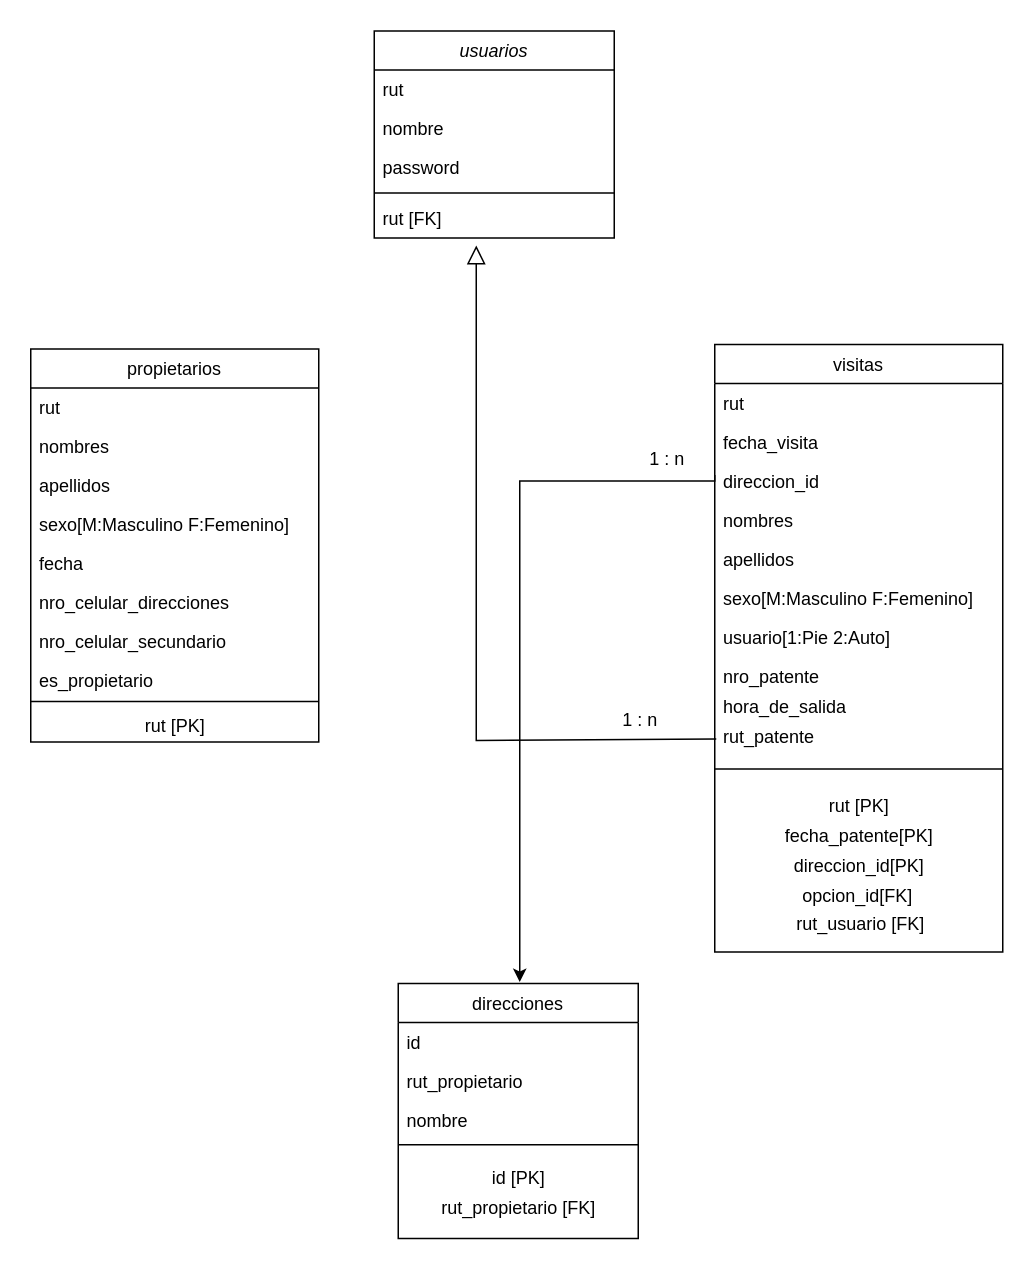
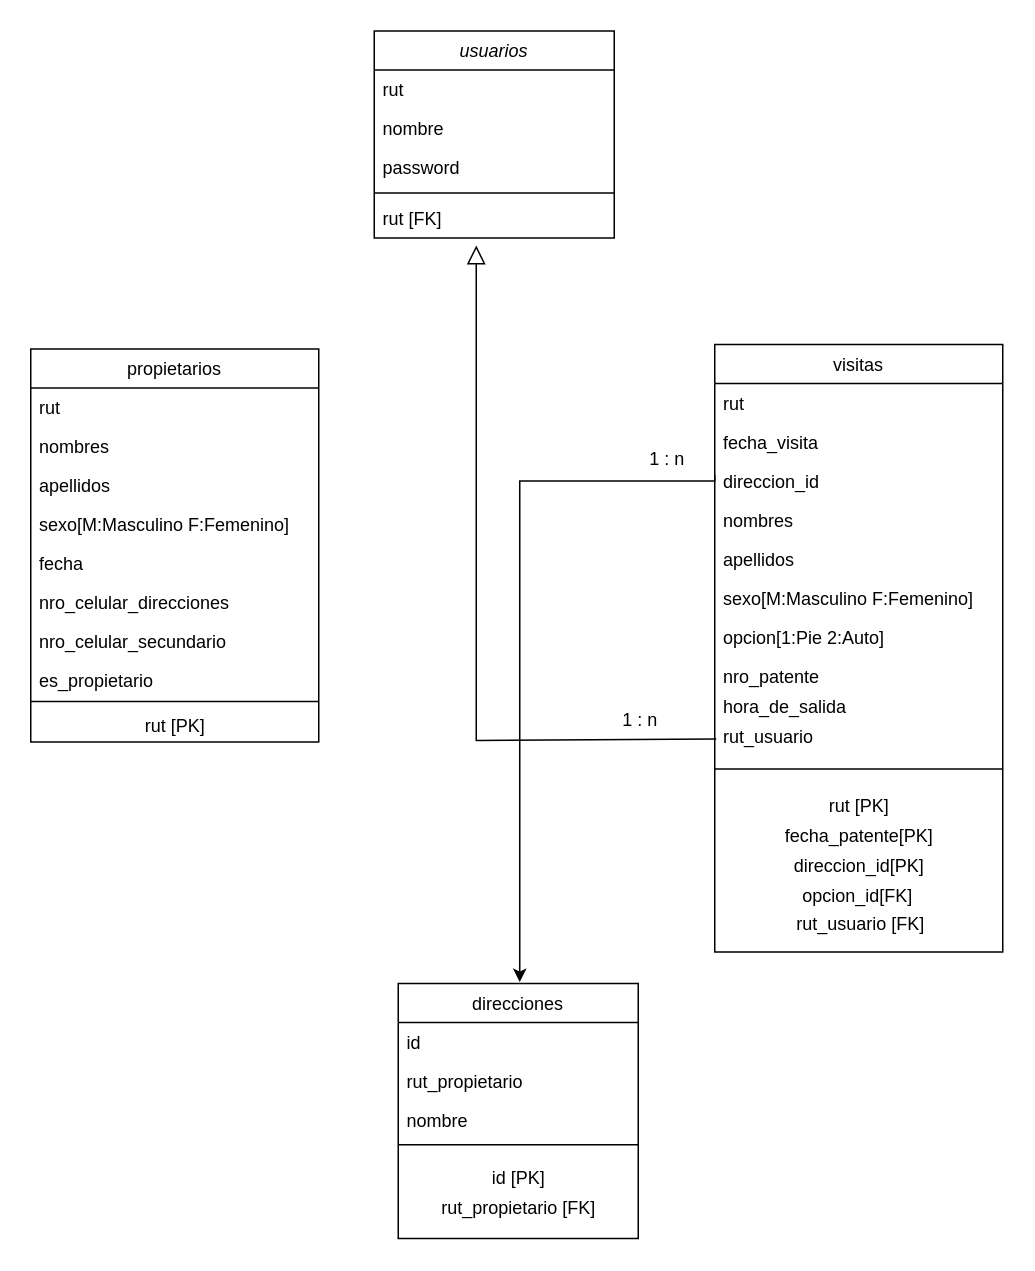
  <mxCell id="0" />
  <mxCell id="1" parent="0" />
  <mxCell id="2" value="usuarios" style="swimlane;fontStyle=2;align=center;verticalAlign=top;childLayout=stackLayout;horizontal=1;startSize=26;horizontalStack=0;resizeParent=1;resizeLast=0;collapsible=1;marginBottom=0;rounded=0;shadow=0;strokeWidth=1;" parent="1" vertex="1"><mxGeometry x="249" y="20" width="160" height="138" as="geometry"><mxRectangle x="230" y="140" width="160" height="26" as="alternateBounds" /></mxGeometry></mxCell>
  <mxCell id="3" value="rut" style="text;align=left;verticalAlign=top;spacingLeft=4;spacingRight=4;overflow=hidden;rotatable=0;points=[[0,0.5],[1,0.5]];portConstraint=eastwest;" parent="2" vertex="1"><mxGeometry y="26" width="160" height="26" as="geometry" /></mxCell>
  <mxCell id="4" value="nombre" style="text;align=left;verticalAlign=top;spacingLeft=4;spacingRight=4;overflow=hidden;rotatable=0;points=[[0,0.5],[1,0.5]];portConstraint=eastwest;rounded=0;shadow=0;html=0;" parent="2" vertex="1"><mxGeometry y="52" width="160" height="26" as="geometry" /></mxCell>
  <mxCell id="5" value="password" style="text;align=left;verticalAlign=top;spacingLeft=4;spacingRight=4;overflow=hidden;rotatable=0;points=[[0,0.5],[1,0.5]];portConstraint=eastwest;rounded=0;shadow=0;html=0;" parent="2" vertex="1"><mxGeometry y="78" width="160" height="26" as="geometry" /></mxCell>
  <mxCell id="6" value="" style="line;html=1;strokeWidth=1;align=left;verticalAlign=middle;spacingTop=-1;spacingLeft=3;spacingRight=3;rotatable=0;labelPosition=right;points=[];portConstraint=eastwest;" parent="2" vertex="1"><mxGeometry y="104" width="160" height="8" as="geometry" /></mxCell>
  <mxCell id="7" value="rut [FK]" style="text;align=left;verticalAlign=top;spacingLeft=4;spacingRight=4;overflow=hidden;rotatable=0;points=[[0,0.5],[1,0.5]];portConstraint=eastwest;" parent="2" vertex="1"><mxGeometry y="112" width="160" height="26" as="geometry" /></mxCell>
  <mxCell id="8" value="visitas" style="swimlane;fontStyle=0;align=center;verticalAlign=top;childLayout=stackLayout;horizontal=1;startSize=26;horizontalStack=0;resizeParent=1;resizeLast=0;collapsible=1;marginBottom=0;rounded=0;shadow=0;strokeWidth=1;" parent="1" vertex="1"><mxGeometry x="476" y="229" width="192" height="405" as="geometry"><mxRectangle x="550" y="140" width="160" height="26" as="alternateBounds" /></mxGeometry></mxCell>
  <mxCell id="9" value="rut" style="text;align=left;verticalAlign=top;spacingLeft=4;spacingRight=4;overflow=hidden;rotatable=0;points=[[0,0.5],[1,0.5]];portConstraint=eastwest;rounded=0;shadow=0;html=0;" parent="8" vertex="1"><mxGeometry y="26" width="192" height="26" as="geometry" /></mxCell>
  <mxCell id="10" value="fecha_visita" style="text;align=left;verticalAlign=top;spacingLeft=4;spacingRight=4;overflow=hidden;rotatable=0;points=[[0,0.5],[1,0.5]];portConstraint=eastwest;rounded=0;shadow=0;html=0;" parent="8" vertex="1"><mxGeometry y="52" width="192" height="26" as="geometry" /></mxCell>
  <mxCell id="11" value="direccion_id" style="text;align=left;verticalAlign=top;spacingLeft=4;spacingRight=4;overflow=hidden;rotatable=0;points=[[0,0.5],[1,0.5]];portConstraint=eastwest;rounded=0;shadow=0;html=0;" parent="8" vertex="1"><mxGeometry y="78" width="192" height="26" as="geometry" /></mxCell>
  <mxCell id="12" value="nombres" style="text;align=left;verticalAlign=top;spacingLeft=4;spacingRight=4;overflow=hidden;rotatable=0;points=[[0,0.5],[1,0.5]];portConstraint=eastwest;" parent="8" vertex="1"><mxGeometry y="104" width="192" height="26" as="geometry" /></mxCell>
  <mxCell id="13" value="apellidos" style="text;align=left;verticalAlign=top;spacingLeft=4;spacingRight=4;overflow=hidden;rotatable=0;points=[[0,0.5],[1,0.5]];portConstraint=eastwest;" parent="8" vertex="1"><mxGeometry y="130" width="192" height="26" as="geometry" /></mxCell>
  <mxCell id="14" value="sexo[M:Masculino F:Femenino]" style="text;align=left;verticalAlign=top;spacingLeft=4;spacingRight=4;overflow=hidden;rotatable=0;points=[[0,0.5],[1,0.5]];portConstraint=eastwest;rounded=0;shadow=0;html=0;" parent="8" vertex="1"><mxGeometry y="156" width="192" height="26" as="geometry" /></mxCell>
- <mxCell id="15" value="usuario[1:Pie 2:Auto]" style="text;align=left;verticalAlign=top;spacingLeft=4;spacingRight=4;overflow=hidden;rotatable=0;points=[[0,0.5],[1,0.5]];portConstraint=eastwest;" parent="8" vertex="1"><mxGeometry y="182" width="192" height="26" as="geometry" /></mxCell>
+ <mxCell id="15" value="opcion[1:Pie 2:Auto]" style="text;align=left;verticalAlign=top;spacingLeft=4;spacingRight=4;overflow=hidden;rotatable=0;points=[[0,0.5],[1,0.5]];portConstraint=eastwest;" parent="8" vertex="1"><mxGeometry y="182" width="192" height="26" as="geometry" /></mxCell>
  <mxCell id="16" value="nro_patente" style="text;align=left;verticalAlign=top;spacingLeft=4;spacingRight=4;overflow=hidden;rotatable=0;points=[[0,0.5],[1,0.5]];portConstraint=eastwest;" parent="8" vertex="1"><mxGeometry y="208" width="192" height="20" as="geometry" /></mxCell>
  <mxCell id="17" value="hora_de_salida" style="text;align=left;verticalAlign=top;spacingLeft=4;spacingRight=4;overflow=hidden;rotatable=0;points=[[0,0.5],[1,0.5]];portConstraint=eastwest;" parent="8" vertex="1"><mxGeometry y="228" width="192" height="20" as="geometry" /></mxCell>
- <mxCell id="18" value="rut_patente" style="text;align=left;verticalAlign=top;spacingLeft=4;spacingRight=4;overflow=hidden;rotatable=0;points=[[0,0.5],[1,0.5]];portConstraint=eastwest;" parent="8" vertex="1"><mxGeometry y="248" width="192" height="20" as="geometry" /></mxCell>
+ <mxCell id="18" value="rut_usuario" style="text;align=left;verticalAlign=top;spacingLeft=4;spacingRight=4;overflow=hidden;rotatable=0;points=[[0,0.5],[1,0.5]];portConstraint=eastwest;" parent="8" vertex="1"><mxGeometry y="248" width="192" height="20" as="geometry" /></mxCell>
  <mxCell id="19" value="" style="line;html=1;strokeWidth=1;align=left;verticalAlign=middle;spacingTop=-1;spacingLeft=3;spacingRight=3;rotatable=0;labelPosition=right;points=[];portConstraint=eastwest;" parent="8" vertex="1"><mxGeometry y="268" width="192" height="30" as="geometry" /></mxCell>
  <mxCell id="20" value="rut [PK]" style="text;html=1;align=center;verticalAlign=middle;resizable=0;points=[];autosize=1;strokeColor=none;fillColor=none;" parent="8" vertex="1"><mxGeometry y="298" width="192" height="20" as="geometry" /></mxCell>
  <mxCell id="21" value="fecha_patente[PK]" style="text;html=1;align=center;verticalAlign=middle;resizable=0;points=[];autosize=1;strokeColor=none;fillColor=none;" parent="8" vertex="1"><mxGeometry y="318" width="192" height="20" as="geometry" /></mxCell>
  <mxCell id="22" value="direccion_id[PK]" style="text;html=1;align=center;verticalAlign=middle;resizable=0;points=[];autosize=1;strokeColor=none;fillColor=none;" parent="8" vertex="1"><mxGeometry y="338" width="192" height="20" as="geometry" /></mxCell>
  <mxCell id="23" style="edgeStyle=elbowEdgeStyle;rounded=0;orthogonalLoop=1;jettySize=auto;elbow=vertical;html=1;entryX=0;entryY=0.5;entryDx=0;entryDy=0;" parent="8" edge="1"><mxGeometry relative="1" as="geometry"><mxPoint y="263" as="sourcePoint" /><mxPoint y="263" as="targetPoint" /></mxGeometry></mxCell>
  <mxCell id="24" value="direcciones" style="swimlane;fontStyle=0;align=center;verticalAlign=top;childLayout=stackLayout;horizontal=1;startSize=26;horizontalStack=0;resizeParent=1;resizeLast=0;collapsible=1;marginBottom=0;rounded=0;shadow=0;strokeWidth=1;" parent="1" vertex="1"><mxGeometry x="265" y="655" width="160" height="170" as="geometry"><mxRectangle x="340" y="380" width="170" height="26" as="alternateBounds" /></mxGeometry></mxCell>
  <mxCell id="25" value="id" style="text;align=left;verticalAlign=top;spacingLeft=4;spacingRight=4;overflow=hidden;rotatable=0;points=[[0,0.5],[1,0.5]];portConstraint=eastwest;" parent="24" vertex="1"><mxGeometry y="26" width="160" height="26" as="geometry" /></mxCell>
  <mxCell id="26" value="rut_propietario" style="text;align=left;verticalAlign=top;spacingLeft=4;spacingRight=4;overflow=hidden;rotatable=0;points=[[0,0.5],[1,0.5]];portConstraint=eastwest;" parent="24" vertex="1"><mxGeometry y="52" width="160" height="26" as="geometry" /></mxCell>
  <mxCell id="27" value="nombre" style="text;align=left;verticalAlign=top;spacingLeft=4;spacingRight=4;overflow=hidden;rotatable=0;points=[[0,0.5],[1,0.5]];portConstraint=eastwest;" vertex="1" parent="24"><mxGeometry y="78" width="160" height="17" as="geometry" /></mxCell>
  <mxCell id="28" value="" style="line;html=1;strokeWidth=1;align=left;verticalAlign=middle;spacingTop=-1;spacingLeft=3;spacingRight=3;rotatable=0;labelPosition=right;points=[];portConstraint=eastwest;" parent="24" vertex="1"><mxGeometry y="95" width="160" height="25" as="geometry" /></mxCell>
  <mxCell id="29" value="id [PK]" style="text;html=1;align=center;verticalAlign=middle;resizable=0;points=[];autosize=1;strokeColor=none;fillColor=none;" parent="24" vertex="1"><mxGeometry y="120" width="160" height="20" as="geometry" /></mxCell>
  <mxCell id="30" value="rut_propietario [FK]" style="text;html=1;align=center;verticalAlign=middle;resizable=0;points=[];autosize=1;strokeColor=none;fillColor=none;" vertex="1" parent="24"><mxGeometry y="140" width="160" height="20" as="geometry" /></mxCell>
  <mxCell id="31" value="propietarios" style="swimlane;fontStyle=0;align=center;verticalAlign=top;childLayout=stackLayout;horizontal=1;startSize=26;horizontalStack=0;resizeParent=1;resizeLast=0;collapsible=1;marginBottom=0;rounded=0;shadow=0;strokeWidth=1;" parent="1" vertex="1"><mxGeometry x="20" y="232" width="192" height="262" as="geometry"><mxRectangle x="550" y="140" width="160" height="26" as="alternateBounds" /></mxGeometry></mxCell>
  <mxCell id="32" value="rut" style="text;align=left;verticalAlign=top;spacingLeft=4;spacingRight=4;overflow=hidden;rotatable=0;points=[[0,0.5],[1,0.5]];portConstraint=eastwest;" parent="31" vertex="1"><mxGeometry y="26" width="192" height="26" as="geometry" /></mxCell>
  <mxCell id="33" value="nombres" style="text;align=left;verticalAlign=top;spacingLeft=4;spacingRight=4;overflow=hidden;rotatable=0;points=[[0,0.5],[1,0.5]];portConstraint=eastwest;rounded=0;shadow=0;html=0;" parent="31" vertex="1"><mxGeometry y="52" width="192" height="26" as="geometry" /></mxCell>
  <mxCell id="34" value="apellidos" style="text;align=left;verticalAlign=top;spacingLeft=4;spacingRight=4;overflow=hidden;rotatable=0;points=[[0,0.5],[1,0.5]];portConstraint=eastwest;rounded=0;shadow=0;html=0;" parent="31" vertex="1"><mxGeometry y="78" width="192" height="26" as="geometry" /></mxCell>
  <mxCell id="35" value="sexo[M:Masculino F:Femenino]" style="text;align=left;verticalAlign=top;spacingLeft=4;spacingRight=4;overflow=hidden;rotatable=0;points=[[0,0.5],[1,0.5]];portConstraint=eastwest;rounded=0;shadow=0;html=0;" parent="31" vertex="1"><mxGeometry y="104" width="192" height="26" as="geometry" /></mxCell>
  <mxCell id="36" value="fecha" style="text;align=left;verticalAlign=top;spacingLeft=4;spacingRight=4;overflow=hidden;rotatable=0;points=[[0,0.5],[1,0.5]];portConstraint=eastwest;" parent="31" vertex="1"><mxGeometry y="130" width="192" height="26" as="geometry" /></mxCell>
  <mxCell id="37" value="nro_celular_direcciones" style="text;align=left;verticalAlign=top;spacingLeft=4;spacingRight=4;overflow=hidden;rotatable=0;points=[[0,0.5],[1,0.5]];portConstraint=eastwest;" parent="31" vertex="1"><mxGeometry y="156" width="192" height="26" as="geometry" /></mxCell>
  <mxCell id="38" value="nro_celular_secundario" style="text;align=left;verticalAlign=top;spacingLeft=4;spacingRight=4;overflow=hidden;rotatable=0;points=[[0,0.5],[1,0.5]];portConstraint=eastwest;" parent="31" vertex="1"><mxGeometry y="182" width="192" height="26" as="geometry" /></mxCell>
  <mxCell id="39" value="es_propietario" style="text;align=left;verticalAlign=top;spacingLeft=4;spacingRight=4;overflow=hidden;rotatable=0;points=[[0,0.5],[1,0.5]];portConstraint=eastwest;" parent="31" vertex="1"><mxGeometry y="208" width="192" height="20" as="geometry" /></mxCell>
  <mxCell id="40" value="" style="line;html=1;strokeWidth=1;align=left;verticalAlign=middle;spacingTop=-1;spacingLeft=3;spacingRight=3;rotatable=0;labelPosition=right;points=[];portConstraint=eastwest;" parent="31" vertex="1"><mxGeometry y="228" width="192" height="14" as="geometry" /></mxCell>
  <mxCell id="41" value="rut [PK]" style="text;html=1;align=center;verticalAlign=middle;resizable=0;points=[];autosize=1;strokeColor=none;fillColor=none;" parent="31" vertex="1"><mxGeometry y="242" width="192" height="20" as="geometry" /></mxCell>
  <mxCell id="42" value="" style="edgeStyle=elbowEdgeStyle;rounded=0;orthogonalLoop=1;jettySize=auto;elbow=vertical;html=1;" parent="31" edge="1"><mxGeometry relative="1" as="geometry"><mxPoint x="96" y="322" as="sourcePoint" /><mxPoint x="96" y="322" as="targetPoint" /></mxGeometry></mxCell>
  <mxCell id="43" style="edgeStyle=elbowEdgeStyle;rounded=0;orthogonalLoop=1;jettySize=auto;elbow=vertical;html=1;entryX=1;entryY=0.5;entryDx=0;entryDy=0;" parent="31" edge="1"><mxGeometry relative="1" as="geometry"><mxPoint x="192" y="241" as="sourcePoint" /><mxPoint x="192" y="241" as="targetPoint" /></mxGeometry></mxCell>
  <mxCell id="44" style="edgeStyle=elbowEdgeStyle;rounded=0;orthogonalLoop=1;jettySize=auto;elbow=vertical;html=1;entryX=1;entryY=0.5;entryDx=0;entryDy=0;" parent="31" edge="1"><mxGeometry relative="1" as="geometry"><mxPoint x="192" y="241" as="sourcePoint" /><mxPoint x="192" y="241" as="targetPoint" /></mxGeometry></mxCell>
  <mxCell id="45" value="" style="endArrow=block;endSize=10;endFill=0;shadow=0;strokeWidth=1;rounded=0;edgeStyle=elbowEdgeStyle;elbow=vertical;entryX=0.444;entryY=0.962;entryDx=0;entryDy=0;entryPerimeter=0;exitX=0;exitY=0.5;exitDx=0;exitDy=0;" parent="1" edge="1"><mxGeometry width="160" relative="1" as="geometry"><mxPoint x="477" y="492" as="sourcePoint" /><mxPoint x="317" y="163.002" as="targetPoint" /><Array as="points"><mxPoint x="385.96" y="492.99" /></Array></mxGeometry></mxCell>
  <mxCell id="46" value="1 : n" style="text;html=1;align=center;verticalAlign=middle;resizable=0;points=[];autosize=1;strokeColor=none;fillColor=none;" parent="1" vertex="1"><mxGeometry x="424" y="296" width="40" height="20" as="geometry" /></mxCell>
  <mxCell id="47" style="edgeStyle=elbowEdgeStyle;rounded=0;orthogonalLoop=1;jettySize=auto;elbow=vertical;html=1;exitX=0;exitY=0.5;exitDx=0;exitDy=0;" parent="1" edge="1"><mxGeometry relative="1" as="geometry"><mxPoint x="476" y="316" as="sourcePoint" /><Array as="points"><mxPoint x="366" y="320" /></Array><mxPoint x="346" y="654" as="targetPoint" /></mxGeometry></mxCell>
  <mxCell id="48" value="1 : n" style="text;html=1;align=center;verticalAlign=middle;resizable=0;points=[];autosize=1;strokeColor=none;fillColor=none;" parent="1" vertex="1"><mxGeometry x="406" y="470" width="40" height="20" as="geometry" /></mxCell>
  <mxCell id="49" value="opcion_id[FK]" style="text;html=1;align=center;verticalAlign=middle;resizable=0;points=[];autosize=1;strokeColor=none;fillColor=none;" vertex="1" parent="1"><mxGeometry x="521" y="587" width="100" height="20" as="geometry" /></mxCell>
  <mxCell id="50" value="rut_usuario [FK]" style="text;html=1;align=center;verticalAlign=middle;resizable=0;points=[];autosize=1;strokeColor=none;fillColor=none;" vertex="1" parent="1"><mxGeometry x="523" y="606" width="100" height="20" as="geometry" /></mxCell>
